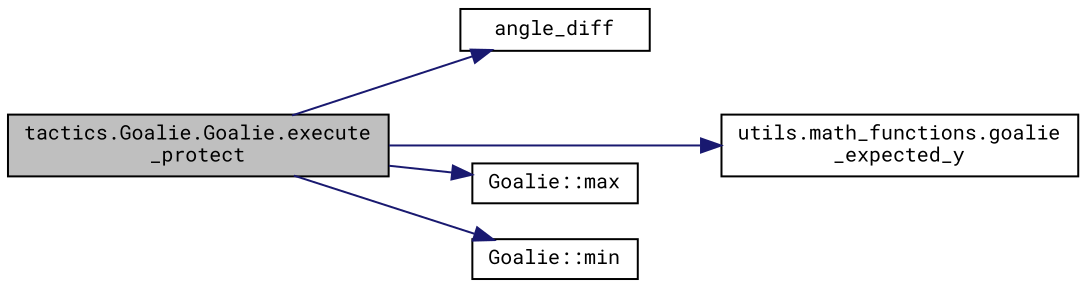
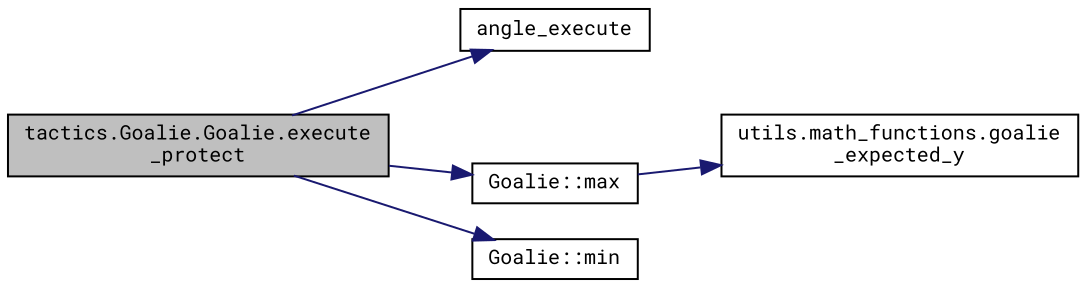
  digraph {
    fontname="Roboto Mono"
    rankdir=LR
    node [color=black fillcolor=white fontname="Roboto Mono" fontsize=10 shape=record style=filled]
    edge [color=midnightblue fontname="Roboto Mono" fontsize=10 labelfontname=Helvetica labelfontsize=10 style=solid]
    n1 [fillcolor=grey75 fontcolor=black height=0.2 label="tactics.Goalie.Goalie.execute\l_protect" width=0.4]
-   n2 [height=0.2 label=angle_diff width=0.4]
+   n2 [height=0.2 label=angle_execute width=0.4]
    n3 [height=0.2 label="utils.math_functions.goalie\l_expected_y" width=0.4]
    n4 [height=0.2 label="Goalie::max" width=0.4]
    n5 [height=0.2 label="Goalie::min" width=0.4]
    n1 -> n2
-   n1 -> n3
+   n4 -> n3
    n1 -> n4
    n1 -> n5
  }
